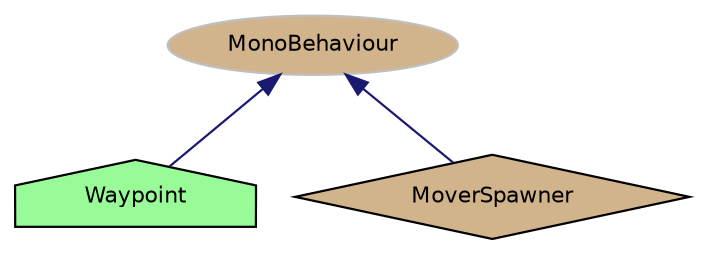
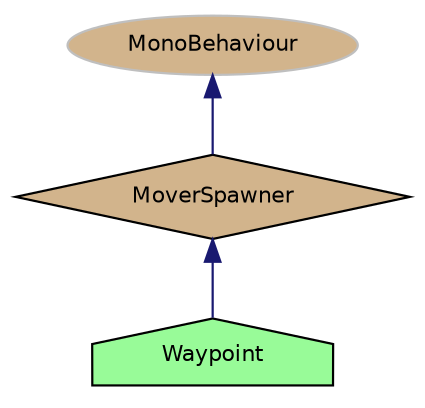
  digraph {
    node [color=black fillcolor=tan fontname=Helvetica fontsize=10 style=filled]
    edge [color=midnightblue dir=back fontname=Helvetica fontsize=10 labelfontname=Helvetica labelfontsize=10 style=solid]
    n1 [fillcolor=palegreen fontcolor=black height=0.2 label=Waypoint shape=house width=0.4]
    n2 [color=grey75 height=0.2 label=MonoBehaviour shape=ellipse width=0.4]
    n3 [height=0.2 label=MoverSpawner shape=diamond width=0.4]
-   n2 -> n1
+   n3 -> n1
    n2 -> n3
  }
